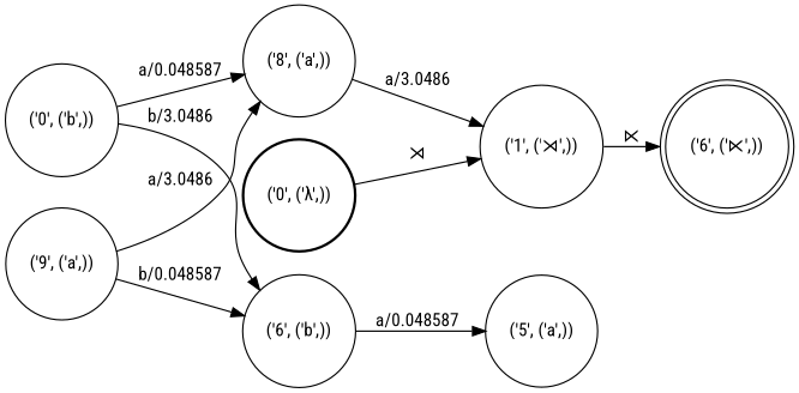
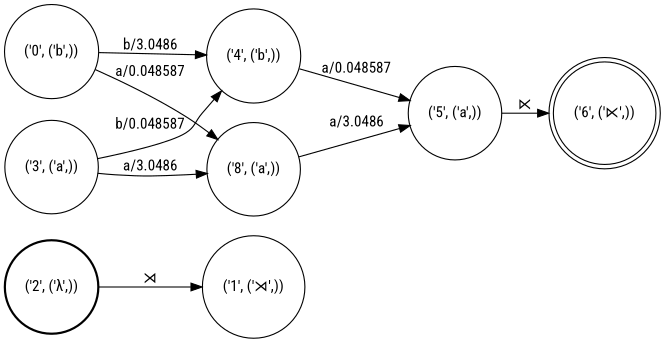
  digraph {
    fontname="Roboto Condensed"
    nodesep=0.25
    rankdir=LR
    ranksep=0.4
    node [fontname="Roboto Condensed" fontsize=14 shape=circle style=solid]
    edge [fontname="Roboto Condensed" fontsize=14]
-   n1 [label="('0', ('λ',))" style=bold]
+   n1 [label="('2', ('λ',))" style=bold]
    n2 [label="('1', ('⋊',))"]
    n3 [label="('0', ('b',))"]
-   n4 [label="('6', ('b',))"]
+   n4 [label="('4', ('b',))"]
    n5 [label="('8', ('a',))"]
-   n6 [label="('9', ('a',))"]
+   n6 [label="('3', ('a',))"]
    n7 [label="('5', ('a',))"]
    n8 [label="('6', ('⋉',))" shape=doublecircle]
    n1 -> n2 [label="⋊"]
    n3 -> n4 [label="b/3.0486"]
    n3 -> n5 [label="a/0.048587"]
    n4 -> n7 [label="a/0.048587"]
-   n5 -> n2 [label="a/3.0486"]
+   n5 -> n7 [label="a/3.0486"]
    n6 -> n4 [label="b/0.048587"]
    n6 -> n5 [label="a/3.0486"]
-   n2 -> n8 [label="⋉"]
+   n7 -> n8 [label="⋉"]
  }
